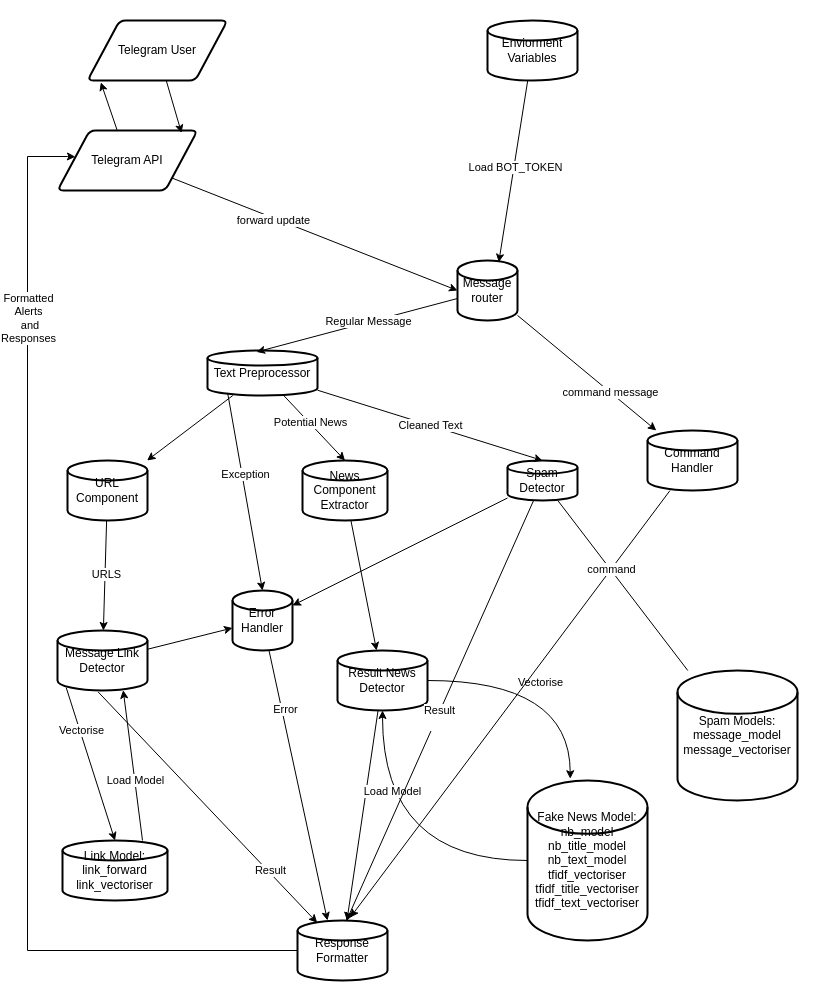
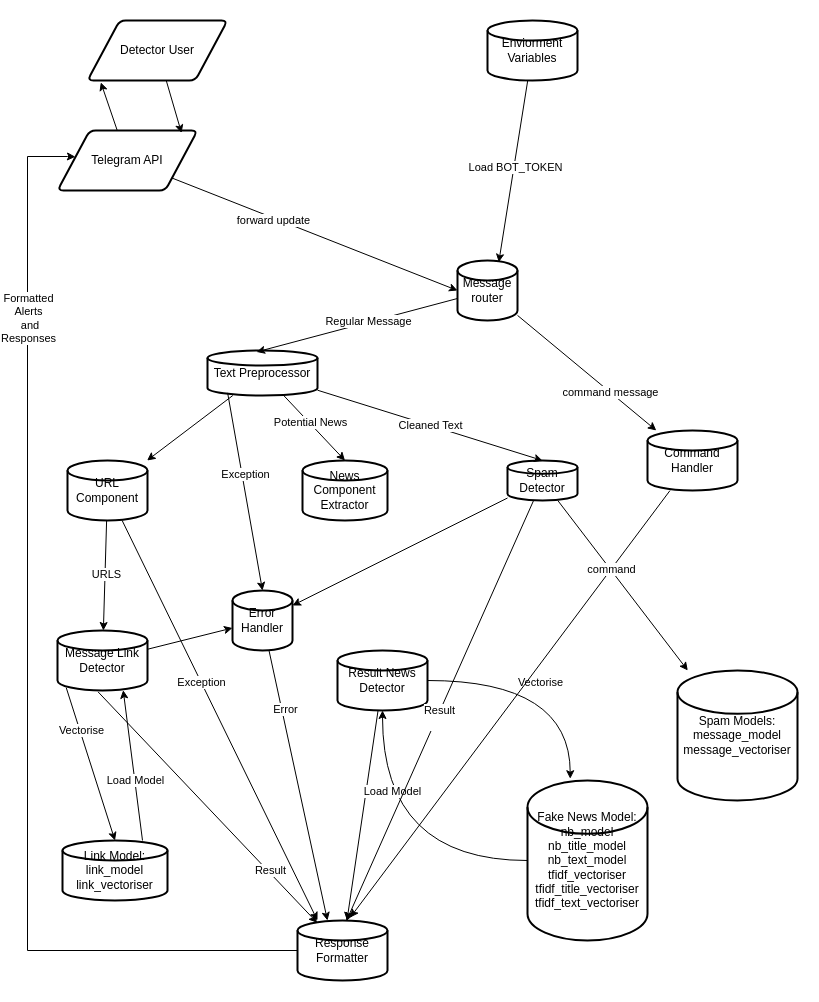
  <mxCell id="0" />
  <mxCell id="1" parent="0" />
  <mxCell id="2" value="&lt;div&gt;Spam Models:&lt;/div&gt;&lt;div&gt;message_model&lt;br&gt;message_vectoriser&lt;/div&gt;" style="strokeWidth=2;html=1;shape=mxgraph.flowchart.database;whiteSpace=wrap;" vertex="1" parent="1"><mxGeometry x="670" y="670" width="120" height="130" as="geometry" /></mxCell>
- <mxCell id="3" value="Telegram User" style="shape=parallelogram;html=1;strokeWidth=2;perimeter=parallelogramPerimeter;whiteSpace=wrap;rounded=1;arcSize=12;size=0.23;" vertex="1" parent="1"><mxGeometry x="80" y="20" width="140" height="60" as="geometry" /></mxCell>
+ <mxCell id="3" value="Detector User" style="shape=parallelogram;html=1;strokeWidth=2;perimeter=parallelogramPerimeter;whiteSpace=wrap;rounded=1;arcSize=12;size=0.23;" vertex="1" parent="1"><mxGeometry x="80" y="20" width="140" height="60" as="geometry" /></mxCell>
  <mxCell id="4" style="rounded=0;orthogonalLoop=1;jettySize=auto;html=1;entryX=0.095;entryY=1.031;entryDx=0;entryDy=0;entryPerimeter=0;" edge="1" parent="1" source="5" target="3"><mxGeometry relative="1" as="geometry" /></mxCell>
  <mxCell id="5" value="Telegram API" style="shape=parallelogram;html=1;strokeWidth=2;perimeter=parallelogramPerimeter;whiteSpace=wrap;rounded=1;arcSize=12;size=0.23;" vertex="1" parent="1"><mxGeometry x="50" y="130" width="140" height="60" as="geometry" /></mxCell>
  <mxCell id="6" value="&lt;div&gt;Fake News Model:&lt;/div&gt;&lt;div&gt;nb_model&lt;br&gt;nb_title_model&lt;br&gt;nb_text_model&lt;/div&gt;&lt;div&gt;tfidf_vectoriser&lt;/div&gt;&lt;div&gt;tfidf_title_vectoriser&lt;/div&gt;&lt;div&gt;tfidf_text_vectoriser&lt;/div&gt;" style="strokeWidth=2;html=1;shape=mxgraph.flowchart.database;whiteSpace=wrap;" vertex="1" parent="1"><mxGeometry x="520" y="780" width="120" height="160" as="geometry" /></mxCell>
  <mxCell id="7" style="rounded=0;orthogonalLoop=1;jettySize=auto;html=1;" edge="1" parent="1" source="8" target="15"><mxGeometry relative="1" as="geometry" /></mxCell>
  <mxCell id="8" value="Result News Detector" style="strokeWidth=2;html=1;shape=mxgraph.flowchart.database;whiteSpace=wrap;" vertex="1" parent="1"><mxGeometry x="330" y="650" width="90" height="60" as="geometry" /></mxCell>
  <mxCell id="9" value="Command Handler" style="strokeWidth=2;html=1;shape=mxgraph.flowchart.database;whiteSpace=wrap;" vertex="1" parent="1"><mxGeometry x="640" y="430" width="90" height="60" as="geometry" /></mxCell>
  <mxCell id="10" style="rounded=0;orthogonalLoop=1;jettySize=auto;html=1;jumpStyle=arc;" edge="1" parent="1" source="12" target="16"><mxGeometry relative="1" as="geometry" /></mxCell>
- <mxCell id="11" style="rounded=0;orthogonalLoop=1;jettySize=auto;html=1;jumpStyle=arc;endArrow=none;" edge="1" parent="1" source="12" target="2"><mxGeometry relative="1" as="geometry" /></mxCell>
+ <mxCell id="11" style="rounded=0;orthogonalLoop=1;jettySize=auto;html=1;jumpStyle=arc;" edge="1" parent="1" source="12" target="2"><mxGeometry relative="1" as="geometry" /></mxCell>
  <mxCell id="12" value="Spam&lt;br&gt;Detector" style="strokeWidth=2;html=1;shape=mxgraph.flowchart.database;whiteSpace=wrap;" vertex="1" parent="1"><mxGeometry x="500" y="460" width="70" height="40" as="geometry" /></mxCell>
- <mxCell id="13" style="rounded=0;orthogonalLoop=1;jettySize=auto;html=1;" edge="1" parent="1" source="14" target="8"><mxGeometry relative="1" as="geometry" /></mxCell>
  <mxCell id="14" value="News Component Extractor" style="strokeWidth=2;html=1;shape=mxgraph.flowchart.database;whiteSpace=wrap;" vertex="1" parent="1"><mxGeometry x="295" y="460" width="85" height="60" as="geometry" /></mxCell>
  <mxCell id="15" value="Response Formatter" style="strokeWidth=2;html=1;shape=mxgraph.flowchart.database;whiteSpace=wrap;" vertex="1" parent="1"><mxGeometry x="290" y="920" width="90" height="60" as="geometry" /></mxCell>
  <mxCell id="16" value="Error&lt;br&gt;Handler" style="strokeWidth=2;html=1;shape=mxgraph.flowchart.database;whiteSpace=wrap;" vertex="1" parent="1"><mxGeometry x="225" y="590" width="60" height="60" as="geometry" /></mxCell>
  <mxCell id="17" style="rounded=0;orthogonalLoop=1;jettySize=auto;html=1;entryX=0.73;entryY=0.995;entryDx=0;entryDy=0;entryPerimeter=0;exitX=0.762;exitY=0;exitDx=0;exitDy=0;exitPerimeter=0;" edge="1" parent="1" source="19" target="21"><mxGeometry relative="1" as="geometry" /></mxCell>
  <mxCell id="18" value="Load Model" style="edgeLabel;html=1;align=center;verticalAlign=middle;resizable=0;points=[];" vertex="1" connectable="0" parent="17"><mxGeometry x="-0.192" relative="1" as="geometry"><mxPoint as="offset" /></mxGeometry></mxCell>
- <mxCell id="19" value="&lt;div&gt;Link Model:&lt;/div&gt;&lt;div&gt;link_forward&lt;br&gt;link_vectoriser&lt;/div&gt;" style="strokeWidth=2;html=1;shape=mxgraph.flowchart.database;whiteSpace=wrap;" vertex="1" parent="1"><mxGeometry x="55" y="840" width="105" height="60" as="geometry" /></mxCell>
+ <mxCell id="19" value="&lt;div&gt;Link Model:&lt;/div&gt;&lt;div&gt;link_model&lt;br&gt;link_vectoriser&lt;/div&gt;" style="strokeWidth=2;html=1;shape=mxgraph.flowchart.database;whiteSpace=wrap;" vertex="1" parent="1"><mxGeometry x="55" y="840" width="105" height="60" as="geometry" /></mxCell>
  <mxCell id="20" style="rounded=0;orthogonalLoop=1;jettySize=auto;html=1;" edge="1" parent="1" source="21" target="16"><mxGeometry relative="1" as="geometry" /></mxCell>
  <mxCell id="21" value="Message Link Detector" style="strokeWidth=2;html=1;shape=mxgraph.flowchart.database;whiteSpace=wrap;" vertex="1" parent="1"><mxGeometry x="50" y="630" width="90" height="60" as="geometry" /></mxCell>
+ <mxCell id="22" style="rounded=0;orthogonalLoop=1;jettySize=auto;html=1;entryX=0.222;entryY=0;entryDx=0;entryDy=0;entryPerimeter=0;" edge="1" parent="1" source="26" target="15"><mxGeometry relative="1" as="geometry"><mxPoint x="220" y="740" as="targetPoint" /></mxGeometry></mxCell>
+ <mxCell id="23" value="Exception" style="edgeLabel;html=1;align=center;verticalAlign=middle;resizable=0;points=[];" vertex="1" connectable="0" parent="22"><mxGeometry x="-0.191" relative="1" as="geometry"><mxPoint as="offset" /></mxGeometry></mxCell>
  <mxCell id="24" style="rounded=0;orthogonalLoop=1;jettySize=auto;html=1;" edge="1" parent="1" source="26" target="21"><mxGeometry relative="1" as="geometry" /></mxCell>
  <mxCell id="25" value="URLS" style="edgeLabel;html=1;align=center;verticalAlign=middle;resizable=0;points=[];" vertex="1" connectable="0" parent="24"><mxGeometry x="-0.041" y="1" relative="1" as="geometry"><mxPoint as="offset" /></mxGeometry></mxCell>
  <mxCell id="26" value="URL Component" style="strokeWidth=2;html=1;shape=mxgraph.flowchart.database;whiteSpace=wrap;" vertex="1" parent="1"><mxGeometry x="60" y="460" width="80" height="60" as="geometry" /></mxCell>
  <mxCell id="27" style="rounded=0;orthogonalLoop=1;jettySize=auto;html=1;" edge="1" parent="1" source="28" target="26"><mxGeometry relative="1" as="geometry" /></mxCell>
  <mxCell id="28" value="Text Preprocessor" style="strokeWidth=2;html=1;shape=mxgraph.flowchart.database;whiteSpace=wrap;" vertex="1" parent="1"><mxGeometry x="200" y="350" width="110" height="45" as="geometry" /></mxCell>
  <mxCell id="29" style="rounded=0;orthogonalLoop=1;jettySize=auto;html=1;" edge="1" parent="1" source="31" target="9"><mxGeometry relative="1" as="geometry" /></mxCell>
  <mxCell id="30" value="command message" style="edgeLabel;html=1;align=center;verticalAlign=middle;resizable=0;points=[];" vertex="1" connectable="0" parent="29"><mxGeometry x="0.329" relative="1" as="geometry"><mxPoint as="offset" /></mxGeometry></mxCell>
  <mxCell id="31" value="&lt;div&gt;Message&lt;/div&gt;&lt;div&gt;router&lt;/div&gt;" style="strokeWidth=2;html=1;shape=mxgraph.flowchart.database;whiteSpace=wrap;" vertex="1" parent="1"><mxGeometry x="450" y="260" width="60" height="60" as="geometry" /></mxCell>
  <mxCell id="32" value="Enviorment Variables" style="strokeWidth=2;html=1;shape=mxgraph.flowchart.database;whiteSpace=wrap;" vertex="1" parent="1"><mxGeometry x="480" y="20" width="90" height="60" as="geometry" /></mxCell>
  <mxCell id="33" style="rounded=0;orthogonalLoop=1;jettySize=auto;html=1;entryX=0.886;entryY=0.042;entryDx=0;entryDy=0;entryPerimeter=0;" edge="1" parent="1" source="3" target="5"><mxGeometry relative="1" as="geometry" /></mxCell>
  <mxCell id="34" style="rounded=0;orthogonalLoop=1;jettySize=auto;html=1;entryX=0;entryY=0.5;entryDx=0;entryDy=0;entryPerimeter=0;" edge="1" parent="1" source="5" target="31"><mxGeometry relative="1" as="geometry" /></mxCell>
  <mxCell id="35" value="&lt;div&gt;forward update&lt;/div&gt;" style="edgeLabel;html=1;align=center;verticalAlign=middle;resizable=0;points=[];" vertex="1" connectable="0" parent="34"><mxGeometry x="-0.289" y="-2" relative="1" as="geometry"><mxPoint as="offset" /></mxGeometry></mxCell>
  <mxCell id="36" style="rounded=0;orthogonalLoop=1;jettySize=auto;html=1;entryX=0.688;entryY=0.029;entryDx=0;entryDy=0;entryPerimeter=0;" edge="1" parent="1" source="32" target="31"><mxGeometry relative="1" as="geometry" /></mxCell>
  <mxCell id="37" value="Load BOT_TOKEN" style="edgeLabel;html=1;align=center;verticalAlign=middle;resizable=0;points=[];" vertex="1" connectable="0" parent="36"><mxGeometry x="-0.057" y="1" relative="1" as="geometry"><mxPoint as="offset" /></mxGeometry></mxCell>
  <mxCell id="38" style="rounded=0;orthogonalLoop=1;jettySize=auto;html=1;entryX=0.446;entryY=0.032;entryDx=0;entryDy=0;entryPerimeter=0;" edge="1" parent="1" source="31" target="28"><mxGeometry relative="1" as="geometry" /></mxCell>
  <mxCell id="39" value="Regular Message" style="edgeLabel;html=1;align=center;verticalAlign=middle;resizable=0;points=[];" vertex="1" connectable="0" parent="38"><mxGeometry x="-0.119" y="-1" relative="1" as="geometry"><mxPoint as="offset" /></mxGeometry></mxCell>
  <mxCell id="40" style="rounded=0;orthogonalLoop=1;jettySize=auto;html=1;entryX=0.5;entryY=0;entryDx=0;entryDy=0;entryPerimeter=0;" edge="1" parent="1" source="28" target="14"><mxGeometry relative="1" as="geometry" /></mxCell>
  <mxCell id="41" value="Potential News" style="edgeLabel;html=1;align=center;verticalAlign=middle;resizable=0;points=[];" vertex="1" connectable="0" parent="40"><mxGeometry x="-0.178" y="1" relative="1" as="geometry"><mxPoint as="offset" /></mxGeometry></mxCell>
  <mxCell id="42" value="Cleaned Text" style="rounded=0;orthogonalLoop=1;jettySize=auto;html=1;entryX=0.5;entryY=0;entryDx=0;entryDy=0;entryPerimeter=0;" edge="1" parent="1" source="28" target="12"><mxGeometry relative="1" as="geometry" /></mxCell>
  <mxCell id="43" style="rounded=0;orthogonalLoop=1;jettySize=auto;html=1;entryX=0.5;entryY=0;entryDx=0;entryDy=0;entryPerimeter=0;exitX=0.183;exitY=0.942;exitDx=0;exitDy=0;exitPerimeter=0;" edge="1" parent="1" source="28" target="16"><mxGeometry relative="1" as="geometry" /></mxCell>
  <mxCell id="44" value="Exception" style="edgeLabel;html=1;align=center;verticalAlign=middle;resizable=0;points=[];" vertex="1" connectable="0" parent="43"><mxGeometry x="-0.175" y="3" relative="1" as="geometry"><mxPoint as="offset" /></mxGeometry></mxCell>
  <mxCell id="45" style="rounded=0;orthogonalLoop=1;jettySize=auto;html=1;entryX=0.5;entryY=0;entryDx=0;entryDy=0;entryPerimeter=0;exitX=0.097;exitY=0.953;exitDx=0;exitDy=0;exitPerimeter=0;" edge="1" parent="1" source="21" target="19"><mxGeometry relative="1" as="geometry" /></mxCell>
  <mxCell id="46" value="Vectorise" style="edgeLabel;html=1;align=center;verticalAlign=middle;resizable=0;points=[];" vertex="1" connectable="0" parent="45"><mxGeometry x="-0.435" y="1" relative="1" as="geometry"><mxPoint as="offset" /></mxGeometry></mxCell>
  <mxCell id="47" style="rounded=0;orthogonalLoop=1;jettySize=auto;html=1;entryX=0.219;entryY=0.038;entryDx=0;entryDy=0;entryPerimeter=0;exitX=0.451;exitY=1.023;exitDx=0;exitDy=0;exitPerimeter=0;" edge="1" parent="1" source="21" target="15"><mxGeometry relative="1" as="geometry" /></mxCell>
  <mxCell id="48" value="Result" style="edgeLabel;html=1;align=center;verticalAlign=middle;resizable=0;points=[];" vertex="1" connectable="0" parent="47"><mxGeometry x="0.55" y="2" relative="1" as="geometry"><mxPoint as="offset" /></mxGeometry></mxCell>
  <mxCell id="49" style="edgeStyle=orthogonalEdgeStyle;rounded=0;orthogonalLoop=1;jettySize=auto;html=1;entryX=0.356;entryY=-0.011;entryDx=0;entryDy=0;entryPerimeter=0;curved=1;exitX=1;exitY=0.5;exitDx=0;exitDy=0;exitPerimeter=0;" edge="1" parent="1" source="8" target="6"><mxGeometry relative="1" as="geometry" /></mxCell>
  <mxCell id="50" value="Vectorise" style="edgeLabel;html=1;align=center;verticalAlign=middle;resizable=0;points=[];" vertex="1" connectable="0" parent="49"><mxGeometry x="0.197" y="-30" relative="1" as="geometry"><mxPoint as="offset" /></mxGeometry></mxCell>
  <mxCell id="51" style="edgeStyle=orthogonalEdgeStyle;rounded=0;orthogonalLoop=1;jettySize=auto;html=1;entryX=0.5;entryY=1;entryDx=0;entryDy=0;entryPerimeter=0;curved=1;exitX=0;exitY=0.5;exitDx=0;exitDy=0;exitPerimeter=0;" edge="1" parent="1" source="6" target="8"><mxGeometry relative="1" as="geometry" /></mxCell>
  <mxCell id="52" value="Load Model" style="edgeLabel;html=1;align=center;verticalAlign=middle;resizable=0;points=[];" vertex="1" connectable="0" parent="51"><mxGeometry x="0.456" y="-9" relative="1" as="geometry"><mxPoint as="offset" /></mxGeometry></mxCell>
  <mxCell id="53" style="rounded=0;orthogonalLoop=1;jettySize=auto;html=1;entryX=0.543;entryY=0.008;entryDx=0;entryDy=0;entryPerimeter=0;jumpStyle=arc;" edge="1" parent="1" source="12" target="15"><mxGeometry relative="1" as="geometry" /></mxCell>
  <mxCell id="54" value="&lt;div&gt;Result&lt;/div&gt;&lt;div&gt;&lt;br&gt;&lt;/div&gt;" style="edgeLabel;html=1;align=center;verticalAlign=middle;resizable=0;points=[];" vertex="1" connectable="0" parent="53"><mxGeometry x="0.026" y="1" relative="1" as="geometry"><mxPoint as="offset" /></mxGeometry></mxCell>
  <mxCell id="55" style="rounded=0;orthogonalLoop=1;jettySize=auto;html=1;entryX=0.586;entryY=-0.05;entryDx=0;entryDy=0;entryPerimeter=0;jumpStyle=arc;" edge="1" parent="1" source="9" target="15"><mxGeometry relative="1" as="geometry" /></mxCell>
  <mxCell id="56" value="command" style="edgeLabel;html=1;align=center;verticalAlign=middle;resizable=0;points=[];" vertex="1" connectable="0" parent="55"><mxGeometry x="-0.632" relative="1" as="geometry"><mxPoint as="offset" /></mxGeometry></mxCell>
  <mxCell id="57" style="rounded=0;orthogonalLoop=1;jettySize=auto;html=1;entryX=0.333;entryY=0;entryDx=0;entryDy=0;entryPerimeter=0;jumpStyle=arc;" edge="1" parent="1" source="16" target="15"><mxGeometry relative="1" as="geometry" /></mxCell>
  <mxCell id="58" value="Error" style="edgeLabel;html=1;align=center;verticalAlign=middle;resizable=0;points=[];" vertex="1" connectable="0" parent="57"><mxGeometry x="-0.56" y="3" relative="1" as="geometry"><mxPoint as="offset" /></mxGeometry></mxCell>
  <mxCell id="59" style="edgeStyle=orthogonalEdgeStyle;rounded=0;orthogonalLoop=1;jettySize=auto;html=1;entryX=0.128;entryY=0.438;entryDx=0;entryDy=0;entryPerimeter=0;" edge="1" parent="1" source="15" target="5"><mxGeometry relative="1" as="geometry"><Array as="points"><mxPoint x="20" y="950" /><mxPoint x="20" y="156" /><mxPoint x="60" y="156" /></Array></mxGeometry></mxCell>
  <mxCell id="60" value="Formatted&lt;br&gt;Alerts&lt;br&gt;&amp;nbsp;and &lt;br&gt;Responses" style="edgeLabel;html=1;align=center;verticalAlign=middle;resizable=0;points=[];" vertex="1" connectable="0" parent="59"><mxGeometry x="0.625" relative="1" as="geometry"><mxPoint as="offset" /></mxGeometry></mxCell>
